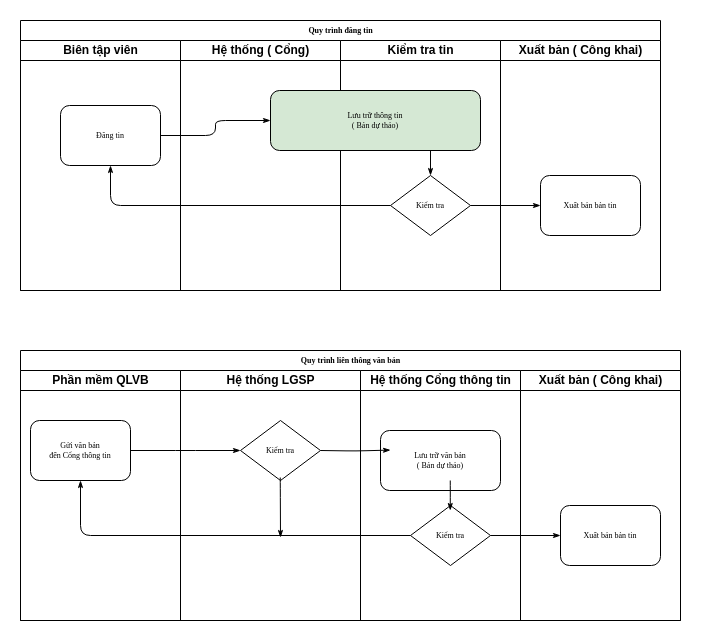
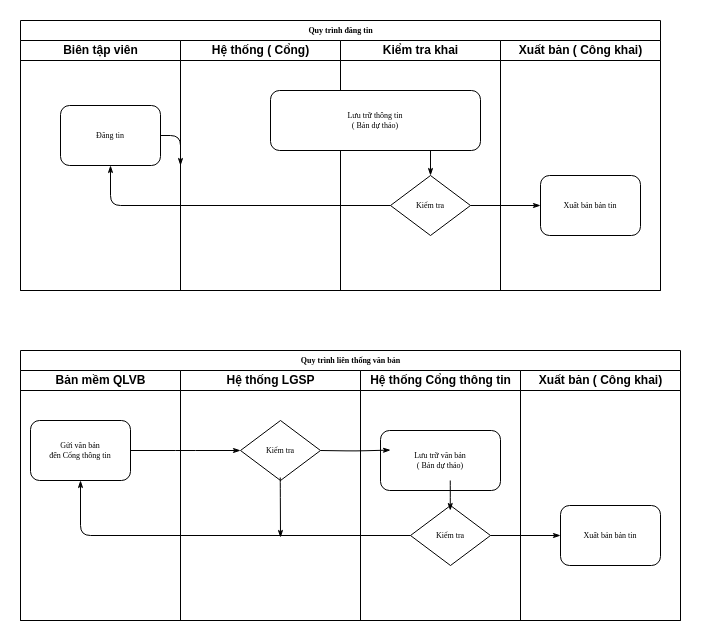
  <mxCell id="0" />
  <mxCell id="1" parent="0" />
  <mxCell id="2" value="Quy trình đăng tin" style="swimlane;html=1;childLayout=stackLayout;startSize=20;rounded=0;shadow=0;labelBackgroundColor=none;strokeWidth=1;fontFamily=Verdana;fontSize=8;align=center;movable=1;resizable=1;rotatable=1;deletable=1;editable=1;locked=0;connectable=1;" parent="1" vertex="1"><mxGeometry x="20" y="20" width="640" height="270" as="geometry" /></mxCell>
  <mxCell id="3" value="Biên tập viên" style="swimlane;html=1;startSize=20;" parent="2" vertex="1"><mxGeometry y="20" width="160" height="250" as="geometry" /></mxCell>
  <mxCell id="4" value="Đăng tin" style="rounded=1;whiteSpace=wrap;html=1;shadow=0;labelBackgroundColor=none;strokeWidth=1;fontFamily=Verdana;fontSize=8;align=center;" parent="3" vertex="1"><mxGeometry x="40" y="65" width="100" height="60" as="geometry" /></mxCell>
  <mxCell id="5" value="Hệ thống ( Cổng)" style="swimlane;html=1;startSize=20;" parent="2" vertex="1"><mxGeometry x="160" y="20" width="160" height="250" as="geometry" /></mxCell>
- <mxCell id="6" value="Kiểm tra tin" style="swimlane;html=1;startSize=20;" parent="2" vertex="1"><mxGeometry x="320" y="20" width="160" height="250" as="geometry" /></mxCell>
- <mxCell id="7" value="Lưu trữ thông tin&lt;br&gt;( Bản dự thảo)" style="rounded=1;whiteSpace=wrap;html=1;shadow=0;labelBackgroundColor=none;strokeWidth=1;fontFamily=Verdana;fontSize=8;align=center;fillColor=#d5e8d4;" parent="6" vertex="1"><mxGeometry x="-70" y="50" width="210" height="60" as="geometry" /></mxCell>
+ <mxCell id="6" value="Kiểm tra khai" style="swimlane;html=1;startSize=20;" parent="2" vertex="1"><mxGeometry x="320" y="20" width="160" height="250" as="geometry" /></mxCell>
+ <mxCell id="7" value="Lưu trữ thông tin&lt;br&gt;( Bản dự thảo)" style="rounded=1;whiteSpace=wrap;html=1;shadow=0;labelBackgroundColor=none;strokeWidth=1;fontFamily=Verdana;fontSize=8;align=center;" parent="6" vertex="1"><mxGeometry x="-70" y="50" width="210" height="60" as="geometry" /></mxCell>
  <mxCell id="8" value="Kiểm tra" style="rhombus;whiteSpace=wrap;html=1;rounded=0;shadow=0;labelBackgroundColor=none;strokeWidth=1;fontFamily=Verdana;fontSize=8;align=center;" parent="6" vertex="1"><mxGeometry x="50" y="135" width="80" height="60" as="geometry" /></mxCell>
  <mxCell id="9" style="edgeStyle=orthogonalEdgeStyle;rounded=1;html=1;labelBackgroundColor=none;startArrow=none;startFill=0;startSize=5;endArrow=classicThin;endFill=1;endSize=5;jettySize=auto;orthogonalLoop=1;strokeWidth=1;fontFamily=Verdana;fontSize=8;exitX=0.762;exitY=1.003;exitDx=0;exitDy=0;exitPerimeter=0;" parent="6" source="7" target="8" edge="1"><mxGeometry relative="1" as="geometry"><mxPoint x="90" y="120" as="sourcePoint" /></mxGeometry></mxCell>
- <mxCell id="10" style="edgeStyle=orthogonalEdgeStyle;rounded=1;html=1;labelBackgroundColor=none;startArrow=none;startFill=0;startSize=5;endArrow=classicThin;endFill=1;endSize=5;jettySize=auto;orthogonalLoop=1;strokeWidth=1;fontFamily=Verdana;fontSize=8" parent="2" source="4" target="7" edge="1"><mxGeometry relative="1" as="geometry" /></mxCell>
+ <mxCell id="10" style="edgeStyle=orthogonalEdgeStyle;rounded=1;html=1;labelBackgroundColor=none;startArrow=none;startFill=0;startSize=5;endArrow=classicThin;endFill=1;endSize=5;jettySize=auto;orthogonalLoop=1;strokeWidth=1;fontFamily=Verdana;fontSize=8;" parent="2" source="4" target="5" edge="1"><mxGeometry relative="1" as="geometry" /></mxCell>
  <mxCell id="11" style="edgeStyle=orthogonalEdgeStyle;rounded=1;html=1;labelBackgroundColor=none;startArrow=none;startFill=0;startSize=5;endArrow=classicThin;endFill=1;endSize=5;jettySize=auto;orthogonalLoop=1;strokeWidth=1;fontFamily=Verdana;fontSize=8" parent="2" source="8" target="4" edge="1"><mxGeometry relative="1" as="geometry" /></mxCell>
  <mxCell id="12" style="edgeStyle=orthogonalEdgeStyle;rounded=1;html=1;labelBackgroundColor=none;startArrow=none;startFill=0;startSize=5;endArrow=classicThin;endFill=1;endSize=5;jettySize=auto;orthogonalLoop=1;strokeWidth=1;fontFamily=Verdana;fontSize=8" parent="2" source="8" target="14" edge="1"><mxGeometry relative="1" as="geometry" /></mxCell>
  <mxCell id="13" value="Xuất bản ( Công khai)" style="swimlane;html=1;startSize=20;" parent="2" vertex="1"><mxGeometry x="480" y="20" width="160" height="250" as="geometry" /></mxCell>
  <mxCell id="14" value="Xuất bản bản tin" style="rounded=1;whiteSpace=wrap;html=1;shadow=0;labelBackgroundColor=none;strokeWidth=1;fontFamily=Verdana;fontSize=8;align=center;" parent="13" vertex="1"><mxGeometry x="40" y="135" width="100" height="60" as="geometry" /></mxCell>
- <mxCell id="15" value="Quy trình liên thông văn bản" style="swimlane;html=1;childLayout=stackLayout;startSize=20;rounded=0;shadow=0;labelBackgroundColor=none;strokeWidth=1;fontFamily=Verdana;fontSize=8;align=center;movable=1;resizable=1;rotatable=1;deletable=1;editable=1;locked=0;connectable=1;" vertex="1" parent="1"><mxGeometry x="20" y="350" width="660" height="270" as="geometry" /></mxCell>
- <mxCell id="16" value="Phần mềm QLVB" style="swimlane;html=1;startSize=20;" vertex="1" parent="15"><mxGeometry y="20" width="160" height="250" as="geometry" /></mxCell>
+ <mxCell id="15" value="Quy trình liên thống văn bản" style="swimlane;html=1;childLayout=stackLayout;startSize=20;rounded=0;shadow=0;labelBackgroundColor=none;strokeWidth=1;fontFamily=Verdana;fontSize=8;align=center;movable=1;resizable=1;rotatable=1;deletable=1;editable=1;locked=0;connectable=1;" vertex="1" parent="1"><mxGeometry x="20" y="350" width="660" height="270" as="geometry" /></mxCell>
+ <mxCell id="16" value="Bản mềm QLVB" style="swimlane;html=1;startSize=20;" vertex="1" parent="15"><mxGeometry y="20" width="160" height="250" as="geometry" /></mxCell>
  <mxCell id="17" value="Gửi văn bản &lt;br&gt;đến Cổng thông tin" style="rounded=1;whiteSpace=wrap;html=1;shadow=0;labelBackgroundColor=none;strokeWidth=1;fontFamily=Verdana;fontSize=8;align=center;" vertex="1" parent="16"><mxGeometry x="10" y="50" width="100" height="60" as="geometry" /></mxCell>
  <mxCell id="18" value="Hệ thống LGSP" style="swimlane;html=1;startSize=20;" vertex="1" parent="15"><mxGeometry x="160" y="20" width="180" height="250" as="geometry" /></mxCell>
  <mxCell id="19" value="Kiểm tra" style="rhombus;whiteSpace=wrap;html=1;rounded=0;shadow=0;labelBackgroundColor=none;strokeWidth=1;fontFamily=Verdana;fontSize=8;align=center;" vertex="1" parent="18"><mxGeometry x="60" y="50" width="80" height="60" as="geometry" /></mxCell>
  <mxCell id="20" value="Hệ thống Cổng thông tin" style="swimlane;html=1;startSize=20;" vertex="1" parent="15"><mxGeometry x="340" y="20" width="160" height="250" as="geometry" /></mxCell>
  <mxCell id="21" value="Kiểm tra" style="rhombus;whiteSpace=wrap;html=1;rounded=0;shadow=0;labelBackgroundColor=none;strokeWidth=1;fontFamily=Verdana;fontSize=8;align=center;" vertex="1" parent="20"><mxGeometry x="50" y="135" width="80" height="60" as="geometry" /></mxCell>
  <mxCell id="22" value="Lưu trữ văn bản&lt;br&gt;( Bản dự thảo)" style="rounded=1;whiteSpace=wrap;html=1;shadow=0;labelBackgroundColor=none;strokeWidth=1;fontFamily=Verdana;fontSize=8;align=center;" vertex="1" parent="20"><mxGeometry x="20" y="60" width="120" height="60" as="geometry" /></mxCell>
  <mxCell id="23" style="edgeStyle=orthogonalEdgeStyle;rounded=1;html=1;labelBackgroundColor=none;startArrow=none;startFill=0;startSize=5;endArrow=classicThin;endFill=1;endSize=5;jettySize=auto;orthogonalLoop=1;strokeWidth=1;fontFamily=Verdana;fontSize=8" edge="1" parent="20"><mxGeometry relative="1" as="geometry"><mxPoint x="-40" y="80" as="sourcePoint" /><mxPoint x="30" y="79.58" as="targetPoint" /></mxGeometry></mxCell>
  <mxCell id="24" style="edgeStyle=orthogonalEdgeStyle;rounded=1;html=1;labelBackgroundColor=none;startArrow=none;startFill=0;startSize=5;endArrow=classicThin;endFill=1;endSize=5;jettySize=auto;orthogonalLoop=1;strokeWidth=1;fontFamily=Verdana;fontSize=8" edge="1" parent="20"><mxGeometry relative="1" as="geometry"><mxPoint x="89.76" y="110" as="sourcePoint" /><mxPoint x="89.76" y="140" as="targetPoint" /><Array as="points"><mxPoint x="89.76" y="120" /><mxPoint x="89.76" y="120" /></Array></mxGeometry></mxCell>
  <mxCell id="25" style="edgeStyle=orthogonalEdgeStyle;rounded=1;html=1;labelBackgroundColor=none;startArrow=none;startFill=0;startSize=5;endArrow=classicThin;endFill=1;endSize=5;jettySize=auto;orthogonalLoop=1;strokeWidth=1;fontFamily=Verdana;fontSize=8" edge="1" parent="20"><mxGeometry relative="1" as="geometry"><mxPoint x="-80.24" y="107" as="sourcePoint" /><mxPoint x="-80" y="167" as="targetPoint" /><Array as="points"><mxPoint x="-80.24" y="117" /><mxPoint x="-80.24" y="117" /></Array></mxGeometry></mxCell>
  <mxCell id="26" style="edgeStyle=orthogonalEdgeStyle;rounded=1;html=1;labelBackgroundColor=none;startArrow=none;startFill=0;startSize=5;endArrow=classicThin;endFill=1;endSize=5;jettySize=auto;orthogonalLoop=1;strokeWidth=1;fontFamily=Verdana;fontSize=8" edge="1" parent="15" source="17"><mxGeometry relative="1" as="geometry"><mxPoint x="220" y="100" as="targetPoint" /></mxGeometry></mxCell>
  <mxCell id="27" style="edgeStyle=orthogonalEdgeStyle;rounded=1;html=1;labelBackgroundColor=none;startArrow=none;startFill=0;startSize=5;endArrow=classicThin;endFill=1;endSize=5;jettySize=auto;orthogonalLoop=1;strokeWidth=1;fontFamily=Verdana;fontSize=8" edge="1" parent="15" source="21" target="17"><mxGeometry relative="1" as="geometry" /></mxCell>
  <mxCell id="28" style="edgeStyle=orthogonalEdgeStyle;rounded=1;html=1;labelBackgroundColor=none;startArrow=none;startFill=0;startSize=5;endArrow=classicThin;endFill=1;endSize=5;jettySize=auto;orthogonalLoop=1;strokeWidth=1;fontFamily=Verdana;fontSize=8" edge="1" parent="15" source="21" target="30"><mxGeometry relative="1" as="geometry" /></mxCell>
  <mxCell id="29" value="Xuất bản ( Công khai)" style="swimlane;html=1;startSize=20;" vertex="1" parent="15"><mxGeometry x="500" y="20" width="160" height="250" as="geometry" /></mxCell>
  <mxCell id="30" value="Xuất bản bản tin" style="rounded=1;whiteSpace=wrap;html=1;shadow=0;labelBackgroundColor=none;strokeWidth=1;fontFamily=Verdana;fontSize=8;align=center;" vertex="1" parent="29"><mxGeometry x="40" y="135" width="100" height="60" as="geometry" /></mxCell>
